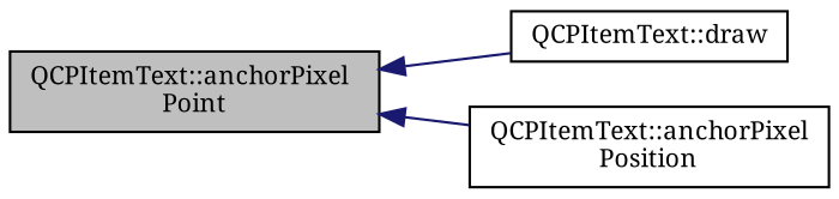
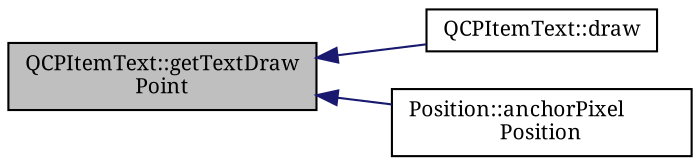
  digraph {
    fontname="Noto Serif"
    rankdir=LR
    node [color=black fillcolor=white fontname="Noto Serif" fontsize=10 shape=record style=filled]
    edge [color=midnightblue dir=back fontname="Noto Serif" fontsize=10 labelfontname=Helvetica labelfontsize=10 style=solid]
-   n1 [fillcolor=grey75 fontcolor=black height=0.2 label="QCPItemText::anchorPixel\lPoint" width=0.4]
+   n1 [fillcolor=grey75 fontcolor=black height=0.2 label="QCPItemText::getTextDraw\lPoint" width=0.4]
    n2 [height=0.2 label="QCPItemText::draw" width=0.4]
-   n3 [height=0.2 label="QCPItemText::anchorPixel\lPosition" width=0.4]
+   n3 [height=0.2 label="Position::anchorPixel\lPosition" width=0.4]
    n1 -> n2
    n1 -> n3
  }
